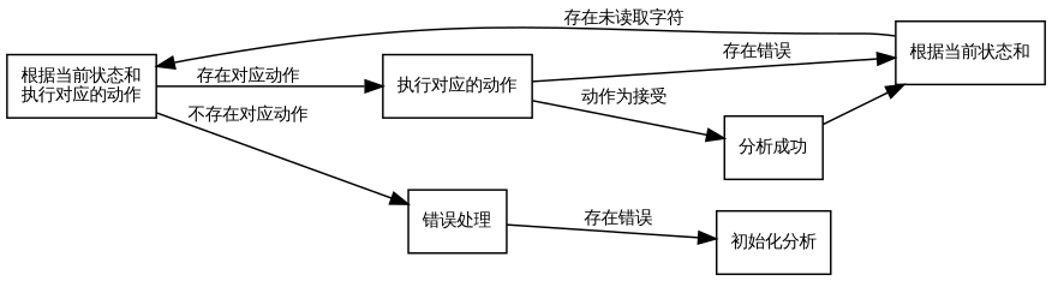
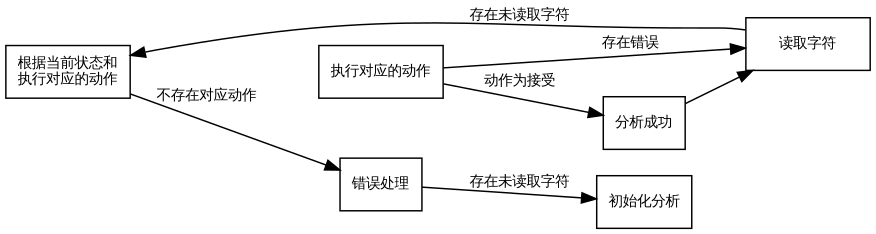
  digraph {
    fontname="Roboto Mono"
    fontsize=10
    rankdir=LR
    node [fontname="Roboto Mono" fontsize=10 shape=rectangle]
    edge [fontname="Roboto Mono" fontsize=10]
    n1 [label="初始化分析"]
-   n2 [label="根据当前状态和"]
+   n2 [label="读取字符"]
    n3 [label="根据当前状态和\n执行对应的动作"]
    n4 [label="执行对应的动作"]
    n5 [label="错误处理"]
    n6 [label="分析成功"]
    n2 -> n3 [label="存在未读取字符"]
-   n3 -> n4 [label="存在对应动作        "]
    n3 -> n5 [label="不存在对应动作        "]
    n4 -> n2 [label="存在错误      "]
    n4 -> n6 [label="动作为接受"]
-   n5 -> n1 [label="存在错误  "]
+   n5 -> n1 [label="存在未读取字符"]
    n6 -> n2 [fontsize=""]
  }
